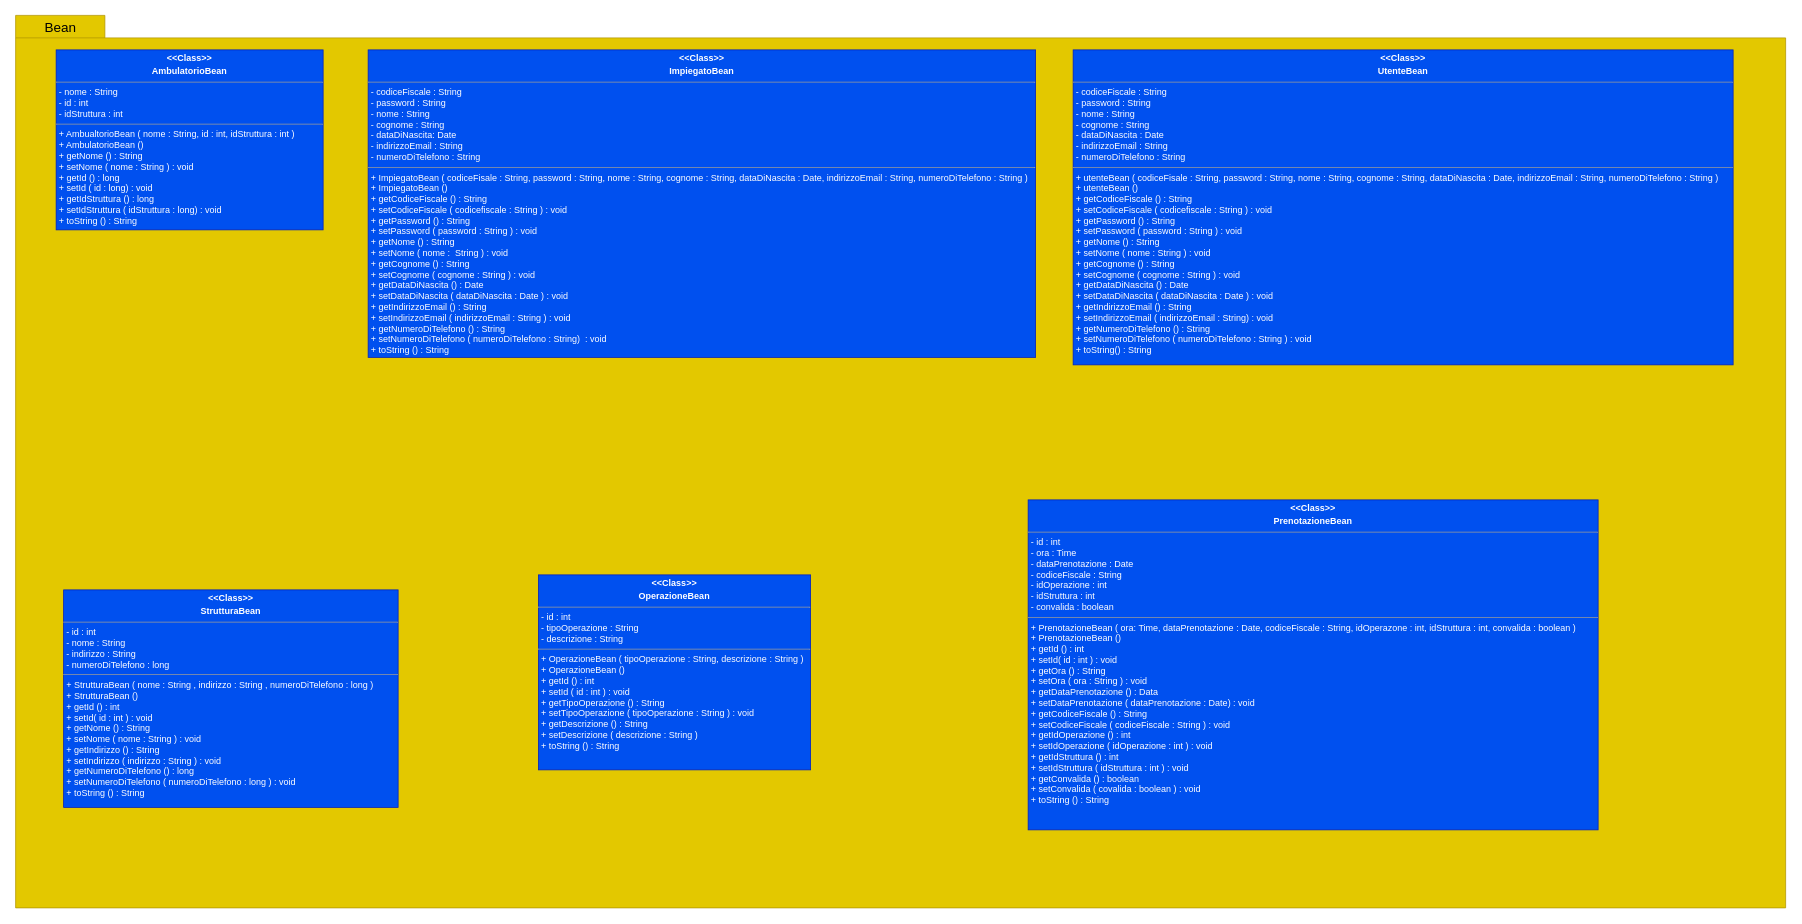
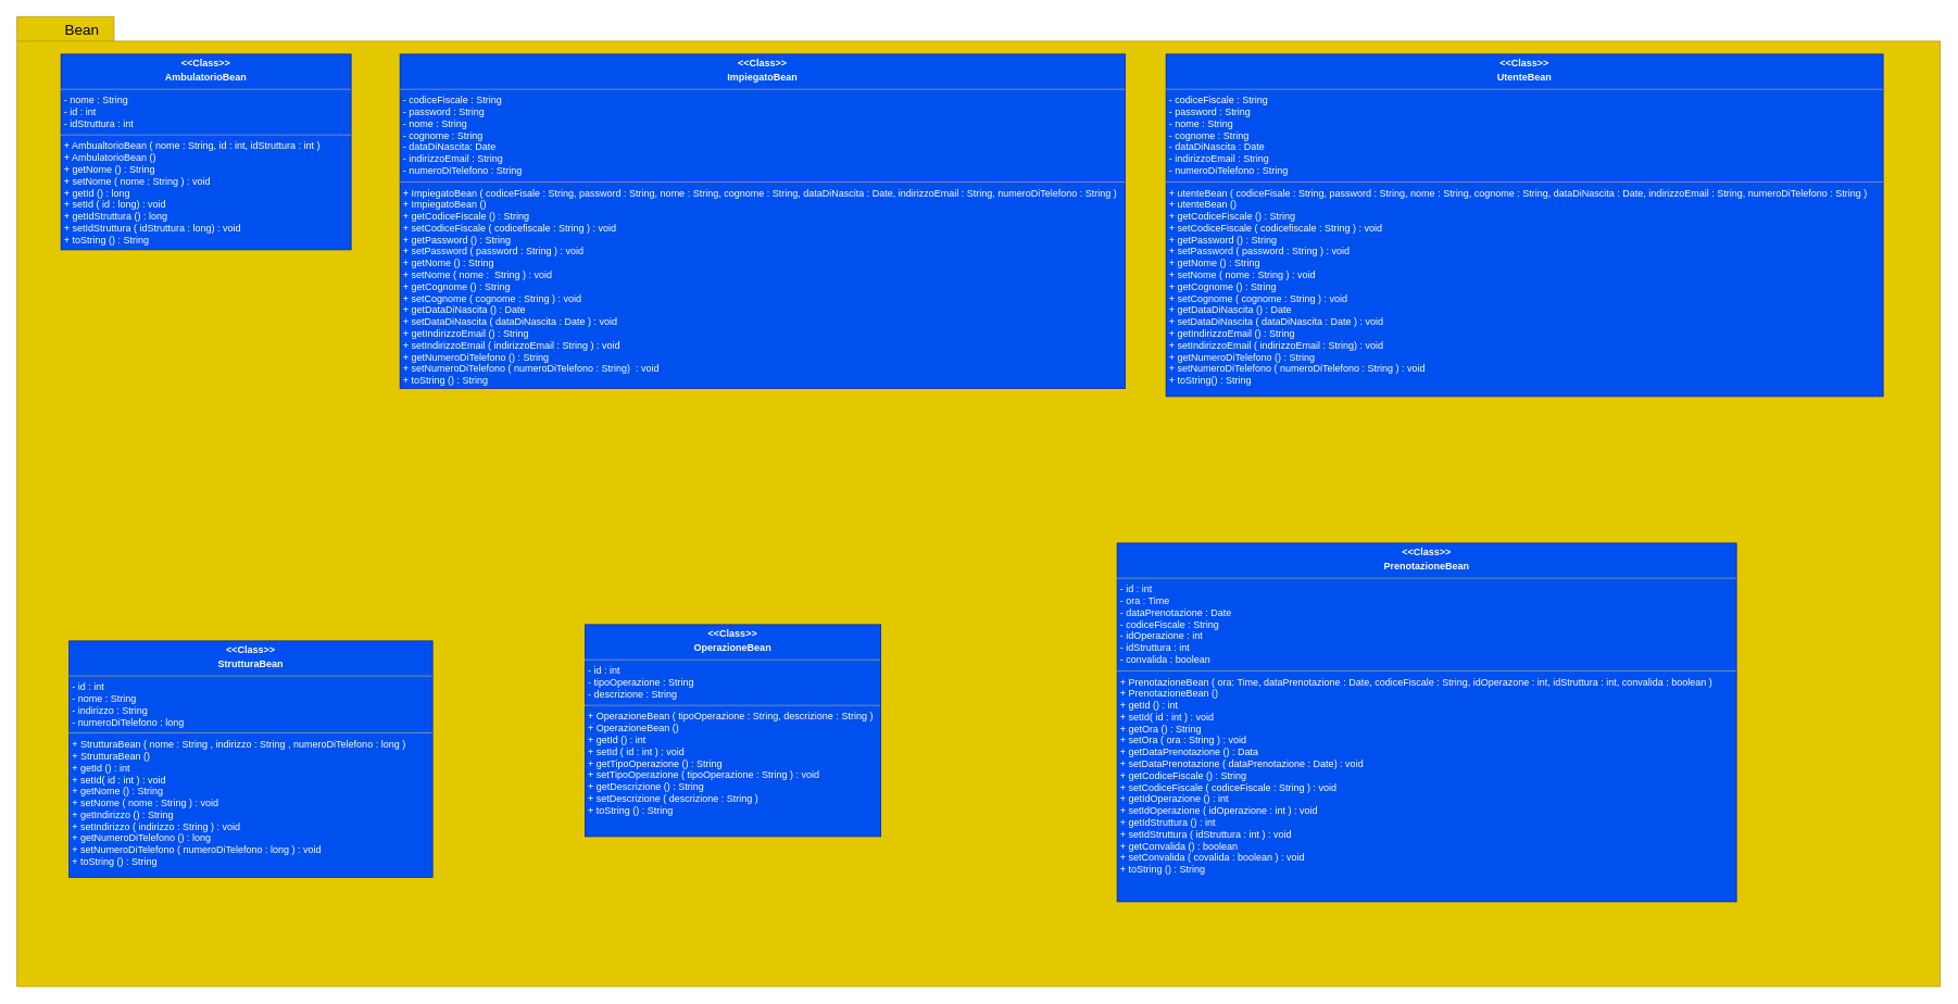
  <mxCell id="0" />
  <mxCell id="1" parent="0" />
  <mxCell id="2" value="" style="shape=folder;fontStyle=1;spacingTop=10;tabWidth=110;tabHeight=30;tabPosition=left;html=1;fillColor=#e3c800;strokeColor=#B09500;fontColor=#ffffff;" parent="1" vertex="1"><mxGeometry x="20" y="20" width="2360" height="1190" as="geometry" /></mxCell>
- <mxCell id="3" value="&lt;font style=&quot;font-size: 18px&quot;&gt;Bean&lt;/font&gt;" style="text;html=1;strokeColor=none;fillColor=none;align=center;verticalAlign=middle;whiteSpace=wrap;rounded=0;" parent="1" vertex="1"><mxGeometry x="60" y="26" width="40" height="20" as="geometry" /></mxCell>
+ <mxCell id="3" value="&lt;font style=&quot;font-size: 18px&quot;&gt;Bean&lt;/font&gt;" style="text;html=1;strokeColor=none;fillColor=none;align=center;verticalAlign=middle;whiteSpace=wrap;rounded=0;" parent="1" vertex="1"><mxGeometry x="80" y="26" width="40" height="20" as="geometry" /></mxCell>
  <mxCell id="4" value="&lt;p style=&quot;margin: 0px ; margin-top: 4px ; text-align: center&quot;&gt;&lt;b&gt;&amp;lt;&amp;lt;Class&amp;gt;&amp;gt;&lt;/b&gt;&lt;/p&gt;&lt;p style=&quot;margin: 0px ; margin-top: 4px ; text-align: center&quot;&gt;&lt;b&gt;AmbulatorioBean&lt;/b&gt;&lt;/p&gt;&lt;hr size=&quot;1&quot;&gt;&lt;p style=&quot;margin: 0px ; margin-left: 4px&quot;&gt;- nome : String&lt;/p&gt;&lt;p style=&quot;margin: 0px ; margin-left: 4px&quot;&gt;- id : int&lt;/p&gt;&lt;p style=&quot;margin: 0px ; margin-left: 4px&quot;&gt;- idStruttura : int&lt;/p&gt;&lt;hr size=&quot;1&quot;&gt;&lt;p style=&quot;margin: 0px ; margin-left: 4px&quot;&gt;+ AmbualtorioBean ( nome : String, id : int, idStruttura : int )&lt;/p&gt;&lt;p style=&quot;margin: 0px ; margin-left: 4px&quot;&gt;+ AmbulatorioBean ()&lt;/p&gt;&lt;p style=&quot;margin: 0px ; margin-left: 4px&quot;&gt;+ getNome () : String&lt;/p&gt;&lt;p style=&quot;margin: 0px ; margin-left: 4px&quot;&gt;+ setNome ( nome : String ) : void&lt;/p&gt;&lt;p style=&quot;margin: 0px ; margin-left: 4px&quot;&gt;+ getId () : long&lt;/p&gt;&lt;p style=&quot;margin: 0px ; margin-left: 4px&quot;&gt;+ setId ( id :&lt;span&gt;&amp;nbsp;long) : void&lt;/span&gt;&lt;/p&gt;&lt;p style=&quot;margin: 0px ; margin-left: 4px&quot;&gt;+ getIdStruttura () : long&lt;/p&gt;&lt;p style=&quot;margin: 0px ; margin-left: 4px&quot;&gt;+ setIdStruttura ( idStruttura : long) : void&lt;/p&gt;&lt;p style=&quot;margin: 0px ; margin-left: 4px&quot;&gt;+ toString () : String&lt;/p&gt;&lt;p style=&quot;margin: 0px ; margin-left: 4px&quot;&gt;&lt;br&gt;&lt;/p&gt;" style="verticalAlign=top;align=left;overflow=fill;fontSize=12;fontFamily=Helvetica;html=1;fillColor=#0050ef;strokeColor=#001DBC;fontColor=#ffffff;" parent="1" vertex="1"><mxGeometry x="74" y="66" width="356" height="240" as="geometry" /></mxCell>
  <mxCell id="5" value="&lt;p style=&quot;margin: 0px ; margin-top: 4px ; text-align: center&quot;&gt;&lt;b&gt;&amp;lt;&amp;lt;Class&amp;gt;&amp;gt;&lt;/b&gt;&lt;b&gt;&lt;br&gt;&lt;/b&gt;&lt;/p&gt;&lt;p style=&quot;margin: 0px ; margin-top: 4px ; text-align: center&quot;&gt;&lt;b&gt;ImpiegatoBean&lt;/b&gt;&lt;/p&gt;&lt;hr size=&quot;1&quot;&gt;&lt;p style=&quot;margin: 0px ; margin-left: 4px&quot;&gt;- codiceFiscale : String&lt;/p&gt;&lt;p style=&quot;margin: 0px ; margin-left: 4px&quot;&gt;- password : String&lt;/p&gt;&lt;p style=&quot;margin: 0px ; margin-left: 4px&quot;&gt;- nome : String&lt;/p&gt;&lt;p style=&quot;margin: 0px ; margin-left: 4px&quot;&gt;- cognome : String&lt;/p&gt;&lt;p style=&quot;margin: 0px ; margin-left: 4px&quot;&gt;- dataDiNascita: Date&lt;/p&gt;&lt;p style=&quot;margin: 0px ; margin-left: 4px&quot;&gt;- indirizzoEmail : String&lt;/p&gt;&lt;p style=&quot;margin: 0px ; margin-left: 4px&quot;&gt;- numeroDiTelefono : String&lt;/p&gt;&lt;hr size=&quot;1&quot;&gt;&lt;p style=&quot;margin: 0px ; margin-left: 4px&quot;&gt;+ ImpiegatoBean ( codiceFisale : String, password : String, nome : String, cognome : String, dataDiNascita : Date, indirizzoEmail : String, numeroDiTelefono : String )&lt;/p&gt;&lt;p style=&quot;margin: 0px ; margin-left: 4px&quot;&gt;+ ImpiegatoBean ()&lt;/p&gt;&lt;p style=&quot;margin: 0px ; margin-left: 4px&quot;&gt;+ getCodiceFiscale () : String&lt;/p&gt;&lt;p style=&quot;margin: 0px ; margin-left: 4px&quot;&gt;+ setCodiceFiscale ( codicefiscale : String ) : void&lt;/p&gt;&lt;p style=&quot;margin: 0px ; margin-left: 4px&quot;&gt;+ getPassword () : String&lt;/p&gt;&lt;p style=&quot;margin: 0px ; margin-left: 4px&quot;&gt;+ setPassword ( password : String ) : void&lt;/p&gt;&lt;p style=&quot;margin: 0px ; margin-left: 4px&quot;&gt;+ getNome () : String&lt;/p&gt;&lt;p style=&quot;margin: 0px ; margin-left: 4px&quot;&gt;+ setNome ( nome :&amp;nbsp; String ) : void&lt;/p&gt;&lt;p style=&quot;margin: 0px ; margin-left: 4px&quot;&gt;+ getCognome () : String&lt;/p&gt;&lt;p style=&quot;margin: 0px ; margin-left: 4px&quot;&gt;+ setCognome ( cognome : String ) : void&lt;/p&gt;&lt;p style=&quot;margin: 0px ; margin-left: 4px&quot;&gt;+ getDataDiNascita () : Date&lt;/p&gt;&lt;p style=&quot;margin: 0px ; margin-left: 4px&quot;&gt;+ setDataDiNascita ( dataDiNascita : Date ) : void&lt;/p&gt;&lt;p style=&quot;margin: 0px ; margin-left: 4px&quot;&gt;+ getIndirizzoEmail () : String&lt;/p&gt;&lt;p style=&quot;margin: 0px ; margin-left: 4px&quot;&gt;+ setIndirizzoEmail ( indirizzoEmail : String ) : void&lt;/p&gt;&lt;p style=&quot;margin: 0px ; margin-left: 4px&quot;&gt;+ getNumeroDiTelefono () : String&lt;/p&gt;&lt;p style=&quot;margin: 0px ; margin-left: 4px&quot;&gt;+ setNumeroDiTelefono ( numeroDiTelefono : String)&amp;nbsp; : void&lt;/p&gt;&lt;p style=&quot;margin: 0px ; margin-left: 4px&quot;&gt;+ toString () : String&lt;/p&gt;&lt;p style=&quot;margin: 0px ; margin-left: 4px&quot;&gt;&lt;br&gt;&lt;/p&gt;&lt;p style=&quot;margin: 0px ; margin-left: 4px&quot;&gt;&lt;br&gt;&lt;/p&gt;" style="verticalAlign=top;align=left;overflow=fill;fontSize=12;fontFamily=Helvetica;html=1;fillColor=#0050ef;strokeColor=#001DBC;fontColor=#ffffff;" parent="1" vertex="1"><mxGeometry x="490" y="66" width="890" height="410" as="geometry" /></mxCell>
  <mxCell id="6" value="&lt;p style=&quot;margin: 0px ; margin-top: 4px ; text-align: center&quot;&gt;&lt;b&gt;&amp;lt;&amp;lt;Class&amp;gt;&amp;gt;&lt;/b&gt;&lt;b&gt;&lt;br&gt;&lt;/b&gt;&lt;/p&gt;&lt;p style=&quot;margin: 0px ; margin-top: 4px ; text-align: center&quot;&gt;&lt;b&gt;UtenteBean&lt;/b&gt;&lt;/p&gt;&lt;hr size=&quot;1&quot;&gt;&lt;p style=&quot;margin: 0px ; margin-left: 4px&quot;&gt;- codiceFiscale : String&lt;/p&gt;&lt;p style=&quot;margin: 0px ; margin-left: 4px&quot;&gt;- password : String&lt;/p&gt;&lt;p style=&quot;margin: 0px ; margin-left: 4px&quot;&gt;- nome : String&lt;/p&gt;&lt;p style=&quot;margin: 0px ; margin-left: 4px&quot;&gt;- cognome : String&lt;/p&gt;&lt;p style=&quot;margin: 0px ; margin-left: 4px&quot;&gt;- dataDiNascita : Date&lt;/p&gt;&lt;p style=&quot;margin: 0px ; margin-left: 4px&quot;&gt;- indirizzoEmail : String&lt;/p&gt;&lt;p style=&quot;margin: 0px ; margin-left: 4px&quot;&gt;- numeroDiTelefono : String&lt;/p&gt;&lt;hr size=&quot;1&quot;&gt;&lt;p style=&quot;margin: 0px ; margin-left: 4px&quot;&gt;+ utenteBean ( codiceFisale : String, password : String, nome : String, cognome : String, dataDiNascita : Date, indirizzoEmail : String, numeroDiTelefono : String )&lt;/p&gt;&lt;p style=&quot;margin: 0px ; margin-left: 4px&quot;&gt;+ utenteBean ()&lt;/p&gt;&lt;p style=&quot;margin: 0px ; margin-left: 4px&quot;&gt;+ getCodiceFiscale () : String&lt;/p&gt;&lt;p style=&quot;margin: 0px ; margin-left: 4px&quot;&gt;+ setCodiceFiscale ( codicefiscale : String ) : void&lt;/p&gt;&lt;p style=&quot;margin: 0px ; margin-left: 4px&quot;&gt;+ getPassword () : String&lt;/p&gt;&lt;p style=&quot;margin: 0px ; margin-left: 4px&quot;&gt;+ setPassword ( password : String ) : void&lt;/p&gt;&lt;p style=&quot;margin: 0px ; margin-left: 4px&quot;&gt;+ getNome () : String&lt;/p&gt;&lt;p style=&quot;margin: 0px ; margin-left: 4px&quot;&gt;+ setNome ( nome : String ) : void&lt;/p&gt;&lt;p style=&quot;margin: 0px ; margin-left: 4px&quot;&gt;+ getCognome () : String&lt;/p&gt;&lt;p style=&quot;margin: 0px ; margin-left: 4px&quot;&gt;+ setCognome ( cognome : String ) : void&lt;/p&gt;&lt;p style=&quot;margin: 0px ; margin-left: 4px&quot;&gt;+ getDataDiNascita () : Date&lt;/p&gt;&lt;p style=&quot;margin: 0px ; margin-left: 4px&quot;&gt;+ setDataDiNascita ( dataDiNascita : Date ) : void&lt;/p&gt;&lt;p style=&quot;margin: 0px ; margin-left: 4px&quot;&gt;+ getIndirizzoEmail () : String&lt;/p&gt;&lt;p style=&quot;margin: 0px ; margin-left: 4px&quot;&gt;+ setIndirizzoEmail ( indirizzoEmail : String) : void&lt;/p&gt;&lt;p style=&quot;margin: 0px ; margin-left: 4px&quot;&gt;+ getNumeroDiTelefono () : String&lt;/p&gt;&lt;p style=&quot;margin: 0px ; margin-left: 4px&quot;&gt;+ setNumeroDiTelefono ( numeroDiTelefono : String ) : void&lt;/p&gt;&lt;p style=&quot;margin: 0px ; margin-left: 4px&quot;&gt;+ toString() : String&lt;/p&gt;&lt;p style=&quot;margin: 0px ; margin-left: 4px&quot;&gt;&lt;br&gt;&lt;/p&gt;&lt;p style=&quot;margin: 0px ; margin-left: 4px&quot;&gt;&lt;br&gt;&lt;/p&gt;" style="verticalAlign=top;align=left;overflow=fill;fontSize=12;fontFamily=Helvetica;html=1;fillColor=#0050ef;strokeColor=#001DBC;fontColor=#ffffff;" parent="1" vertex="1"><mxGeometry x="1430" y="66" width="880" height="420" as="geometry" /></mxCell>
  <mxCell id="7" value="&lt;p style=&quot;margin: 0px ; margin-top: 4px ; text-align: center&quot;&gt;&lt;b&gt;&amp;lt;&amp;lt;Class&amp;gt;&amp;gt;&lt;/b&gt;&lt;b&gt;&lt;br&gt;&lt;/b&gt;&lt;/p&gt;&lt;p style=&quot;margin: 0px ; margin-top: 4px ; text-align: center&quot;&gt;&lt;b&gt;StrutturaBean&lt;/b&gt;&lt;/p&gt;&lt;hr size=&quot;1&quot;&gt;&lt;p style=&quot;margin: 0px ; margin-left: 4px&quot;&gt;- id : int&lt;br&gt;&lt;/p&gt;&lt;p style=&quot;margin: 0px ; margin-left: 4px&quot;&gt;- nome : String&lt;/p&gt;&lt;p style=&quot;margin: 0px ; margin-left: 4px&quot;&gt;- indirizzo : String&lt;/p&gt;&lt;p style=&quot;margin: 0px ; margin-left: 4px&quot;&gt;- numeroDiTelefono : long&lt;/p&gt;&lt;hr size=&quot;1&quot;&gt;&lt;p style=&quot;margin: 0px ; margin-left: 4px&quot;&gt;+ StrutturaBean ( nome : String , indirizzo : String , numeroDiTelefono : long )&lt;/p&gt;&lt;p style=&quot;margin: 0px ; margin-left: 4px&quot;&gt;+ StrutturaBean ()&lt;/p&gt;&lt;p style=&quot;margin: 0px ; margin-left: 4px&quot;&gt;+ getId () : int&lt;/p&gt;&lt;p style=&quot;margin: 0px ; margin-left: 4px&quot;&gt;+ setId( id : int ) : void&lt;/p&gt;&lt;p style=&quot;margin: 0px ; margin-left: 4px&quot;&gt;+ getNome () : String&lt;/p&gt;&lt;p style=&quot;margin: 0px ; margin-left: 4px&quot;&gt;+ setNome ( nome : String ) : void&lt;/p&gt;&lt;p style=&quot;margin: 0px ; margin-left: 4px&quot;&gt;+ getIndirizzo () : String&lt;/p&gt;&lt;p style=&quot;margin: 0px ; margin-left: 4px&quot;&gt;+ setIndirizzo ( indirizzo : String ) : void&lt;/p&gt;&lt;p style=&quot;margin: 0px ; margin-left: 4px&quot;&gt;+ getNumeroDiTelefono () : long&lt;/p&gt;&lt;p style=&quot;margin: 0px ; margin-left: 4px&quot;&gt;+ setNumeroDiTelefono ( numeroDiTelefono : long ) : void&lt;/p&gt;&lt;p style=&quot;margin: 0px ; margin-left: 4px&quot;&gt;+ toString () : String&lt;/p&gt;&lt;p style=&quot;margin: 0px ; margin-left: 4px&quot;&gt;&lt;br&gt;&lt;/p&gt;" style="verticalAlign=top;align=left;overflow=fill;fontSize=12;fontFamily=Helvetica;html=1;fillColor=#0050ef;strokeColor=#001DBC;fontColor=#ffffff;" parent="1" vertex="1"><mxGeometry x="84" y="786" width="446" height="290" as="geometry" /></mxCell>
  <mxCell id="8" value="&lt;p style=&quot;margin: 0px ; margin-top: 4px ; text-align: center&quot;&gt;&lt;b&gt;&amp;lt;&amp;lt;Class&amp;gt;&amp;gt;&lt;/b&gt;&lt;b&gt;&lt;br&gt;&lt;/b&gt;&lt;/p&gt;&lt;p style=&quot;margin: 0px ; margin-top: 4px ; text-align: center&quot;&gt;&lt;b&gt;OperazioneBean&lt;/b&gt;&lt;/p&gt;&lt;hr size=&quot;1&quot;&gt;&lt;p style=&quot;margin: 0px ; margin-left: 4px&quot;&gt;- id : int&lt;br&gt;&lt;/p&gt;&lt;p style=&quot;margin: 0px ; margin-left: 4px&quot;&gt;- tipoOperazione : String&lt;/p&gt;&lt;p style=&quot;margin: 0px ; margin-left: 4px&quot;&gt;- descrizione : String&lt;/p&gt;&lt;hr size=&quot;1&quot;&gt;&lt;p style=&quot;margin: 0px ; margin-left: 4px&quot;&gt;+ OperazioneBean ( tipoOperazione : String, descrizione : String )&lt;/p&gt;&lt;p style=&quot;margin: 0px ; margin-left: 4px&quot;&gt;+ OperazioneBean ()&lt;/p&gt;&lt;p style=&quot;margin: 0px ; margin-left: 4px&quot;&gt;+ getId () : int&lt;/p&gt;&lt;p style=&quot;margin: 0px ; margin-left: 4px&quot;&gt;+ setId ( id : int ) : void&lt;/p&gt;&lt;p style=&quot;margin: 0px ; margin-left: 4px&quot;&gt;+ getTipoOperazione () : String&lt;/p&gt;&lt;p style=&quot;margin: 0px ; margin-left: 4px&quot;&gt;+ setTipoOperazione ( tipoOperazione : String ) : void&lt;/p&gt;&lt;p style=&quot;margin: 0px ; margin-left: 4px&quot;&gt;+ getDescrizione () : String&lt;/p&gt;&lt;p style=&quot;margin: 0px ; margin-left: 4px&quot;&gt;+ setDescrizione ( descrizione : String )&lt;/p&gt;&lt;p style=&quot;margin: 0px ; margin-left: 4px&quot;&gt;+ toString () : String&lt;/p&gt;&lt;p style=&quot;margin: 0px ; margin-left: 4px&quot;&gt;&lt;br&gt;&lt;/p&gt;" style="verticalAlign=top;align=left;overflow=fill;fontSize=12;fontFamily=Helvetica;html=1;fillColor=#0050ef;strokeColor=#001DBC;fontColor=#ffffff;" parent="1" vertex="1"><mxGeometry x="717" y="766" width="363" height="260" as="geometry" /></mxCell>
  <mxCell id="9" value="&lt;p style=&quot;margin: 0px ; margin-top: 4px ; text-align: center&quot;&gt;&lt;b&gt;&amp;lt;&amp;lt;Class&amp;gt;&amp;gt;&lt;/b&gt;&lt;b&gt;&lt;br&gt;&lt;/b&gt;&lt;/p&gt;&lt;p style=&quot;margin: 0px ; margin-top: 4px ; text-align: center&quot;&gt;&lt;b&gt;PrenotazioneBean&lt;/b&gt;&lt;/p&gt;&lt;hr size=&quot;1&quot;&gt;&lt;p style=&quot;margin: 0px ; margin-left: 4px&quot;&gt;- id : int&lt;br&gt;&lt;/p&gt;&lt;p style=&quot;margin: 0px ; margin-left: 4px&quot;&gt;- ora : Time&lt;/p&gt;&lt;p style=&quot;margin: 0px ; margin-left: 4px&quot;&gt;- dataPrenotazione : Date&lt;/p&gt;&lt;p style=&quot;margin: 0px ; margin-left: 4px&quot;&gt;- codiceFiscale : String&lt;/p&gt;&lt;p style=&quot;margin: 0px ; margin-left: 4px&quot;&gt;- idOperazione : int&lt;/p&gt;&lt;p style=&quot;margin: 0px ; margin-left: 4px&quot;&gt;- idStruttura : int&lt;/p&gt;&lt;p style=&quot;margin: 0px ; margin-left: 4px&quot;&gt;- convalida : boolean&lt;/p&gt;&lt;hr size=&quot;1&quot;&gt;&lt;p style=&quot;margin: 0px ; margin-left: 4px&quot;&gt;+ PrenotazioneBean ( ora: Time, dataPrenotazione : Date, codiceFiscale : String, idOperazone : int, idStruttura : int, convalida : boolean )&lt;/p&gt;&lt;p style=&quot;margin: 0px ; margin-left: 4px&quot;&gt;+ PrenotazioneBean ()&lt;/p&gt;&lt;p style=&quot;margin: 0px ; margin-left: 4px&quot;&gt;+ getId () : int&lt;/p&gt;&lt;p style=&quot;margin: 0px ; margin-left: 4px&quot;&gt;+ setId( id : int ) : void&lt;/p&gt;&lt;p style=&quot;margin: 0px ; margin-left: 4px&quot;&gt;+ getOra () : String&lt;/p&gt;&lt;p style=&quot;margin: 0px ; margin-left: 4px&quot;&gt;+ setOra ( ora : String ) : void&lt;/p&gt;&lt;p style=&quot;margin: 0px ; margin-left: 4px&quot;&gt;+ getDataPrenotazione () : Data&lt;/p&gt;&lt;p style=&quot;margin: 0px ; margin-left: 4px&quot;&gt;+ setDataPrenotazione ( dataPrenotazione : Date) : void&lt;/p&gt;&lt;p style=&quot;margin: 0px ; margin-left: 4px&quot;&gt;+ getCodiceFiscale () : String&lt;/p&gt;&lt;p style=&quot;margin: 0px ; margin-left: 4px&quot;&gt;+ setCodiceFiscale ( codiceFiscale : String ) : void&lt;/p&gt;&lt;p style=&quot;margin: 0px ; margin-left: 4px&quot;&gt;+ getIdOperazione () : int&lt;/p&gt;&lt;p style=&quot;margin: 0px ; margin-left: 4px&quot;&gt;+ setIdOperazione ( idOperazione : int ) : void&lt;/p&gt;&lt;p style=&quot;margin: 0px ; margin-left: 4px&quot;&gt;+ getIdStruttura () : int&lt;/p&gt;&lt;p style=&quot;margin: 0px ; margin-left: 4px&quot;&gt;+ setIdStruttura ( idStruttura : int ) : void&lt;/p&gt;&lt;p style=&quot;margin: 0px ; margin-left: 4px&quot;&gt;+ getConvalida () : boolean&lt;/p&gt;&lt;p style=&quot;margin: 0px ; margin-left: 4px&quot;&gt;+ setConvalida ( covalida : boolean ) : void&lt;/p&gt;&lt;p style=&quot;margin: 0px ; margin-left: 4px&quot;&gt;+ toString () : String&lt;/p&gt;&lt;p style=&quot;margin: 0px ; margin-left: 4px&quot;&gt;&lt;br&gt;&lt;/p&gt;&lt;p style=&quot;margin: 0px ; margin-left: 4px&quot;&gt;&lt;br&gt;&lt;/p&gt;" style="verticalAlign=top;align=left;overflow=fill;fontSize=12;fontFamily=Helvetica;html=1;fillColor=#0050ef;strokeColor=#001DBC;fontColor=#ffffff;" parent="1" vertex="1"><mxGeometry x="1370" y="666" width="760" height="440" as="geometry" /></mxCell>
